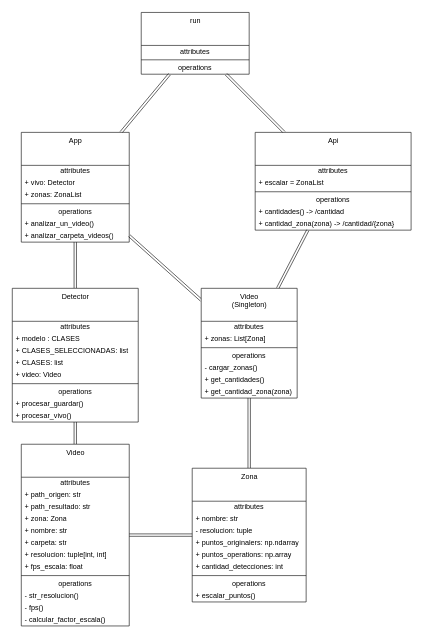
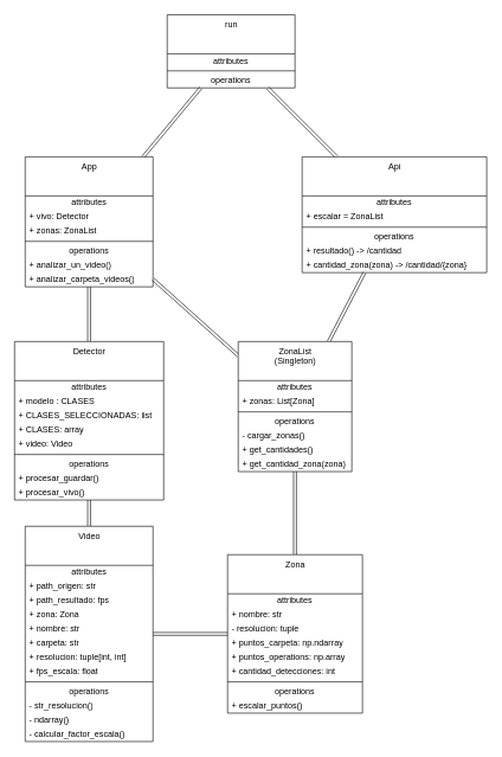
  <mxCell id="0" />
  <mxCell id="1" parent="0" />
  <mxCell id="2" style="edgeStyle=none;html=1;shape=link;" parent="1" source="3" target="42" edge="1"><mxGeometry relative="1" as="geometry" /></mxCell>
  <mxCell id="3" value="App&lt;br&gt;" style="swimlane;fontStyle=0;align=center;verticalAlign=top;childLayout=stackLayout;horizontal=1;startSize=55;horizontalStack=0;resizeParent=1;resizeParentMax=0;resizeLast=0;collapsible=0;marginBottom=0;html=1;" parent="1" vertex="1"><mxGeometry x="35" y="220" width="180" height="183" as="geometry" /></mxCell>
  <mxCell id="4" value="attributes" style="text;html=1;strokeColor=none;fillColor=none;align=center;verticalAlign=middle;spacingLeft=4;spacingRight=4;overflow=hidden;rotatable=0;points=[[0,0.5],[1,0.5]];portConstraint=eastwest;" parent="3" vertex="1"><mxGeometry y="55" width="180" height="20" as="geometry" /></mxCell>
  <mxCell id="5" value="+ vivo: Detector" style="text;html=1;strokeColor=none;fillColor=none;align=left;verticalAlign=middle;spacingLeft=4;spacingRight=4;overflow=hidden;rotatable=0;points=[[0,0.5],[1,0.5]];portConstraint=eastwest;" parent="3" vertex="1"><mxGeometry y="75" width="180" height="20" as="geometry" /></mxCell>
  <mxCell id="6" value="+ zonas: ZonaList" style="text;html=1;strokeColor=none;fillColor=none;align=left;verticalAlign=middle;spacingLeft=4;spacingRight=4;overflow=hidden;rotatable=0;points=[[0,0.5],[1,0.5]];portConstraint=eastwest;" parent="3" vertex="1"><mxGeometry y="95" width="180" height="20" as="geometry" /></mxCell>
  <mxCell id="7" value="" style="line;strokeWidth=1;fillColor=none;align=left;verticalAlign=middle;spacingTop=-1;spacingLeft=3;spacingRight=3;rotatable=0;labelPosition=right;points=[];portConstraint=eastwest;" parent="3" vertex="1"><mxGeometry y="115" width="180" height="8" as="geometry" /></mxCell>
  <mxCell id="8" value="operations" style="text;html=1;strokeColor=none;fillColor=none;align=center;verticalAlign=middle;spacingLeft=4;spacingRight=4;overflow=hidden;rotatable=0;points=[[0,0.5],[1,0.5]];portConstraint=eastwest;" parent="3" vertex="1"><mxGeometry y="123" width="180" height="20" as="geometry" /></mxCell>
  <mxCell id="9" value="+ analizar_un_video()" style="text;html=1;strokeColor=none;fillColor=none;align=left;verticalAlign=middle;spacingLeft=4;spacingRight=4;overflow=hidden;rotatable=0;points=[[0,0.5],[1,0.5]];portConstraint=eastwest;" parent="3" vertex="1"><mxGeometry y="143" width="180" height="20" as="geometry" /></mxCell>
  <mxCell id="10" value="+ analizar_carpeta_videos()" style="text;html=1;strokeColor=none;fillColor=none;align=left;verticalAlign=middle;spacingLeft=4;spacingRight=4;overflow=hidden;rotatable=0;points=[[0,0.5],[1,0.5]];portConstraint=eastwest;" parent="3" vertex="1"><mxGeometry y="163" width="180" height="20" as="geometry" /></mxCell>
  <mxCell id="11" style="edgeStyle=none;shape=link;html=1;" parent="1" source="12" target="3" edge="1"><mxGeometry relative="1" as="geometry" /></mxCell>
  <mxCell id="12" value="Detector&lt;br&gt;" style="swimlane;fontStyle=0;align=center;verticalAlign=top;childLayout=stackLayout;horizontal=1;startSize=55;horizontalStack=0;resizeParent=1;resizeParentMax=0;resizeLast=0;collapsible=0;marginBottom=0;html=1;" parent="1" vertex="1"><mxGeometry x="20" y="480" width="210" height="223" as="geometry" /></mxCell>
  <mxCell id="13" value="attributes" style="text;html=1;strokeColor=none;fillColor=none;align=center;verticalAlign=middle;spacingLeft=4;spacingRight=4;overflow=hidden;rotatable=0;points=[[0,0.5],[1,0.5]];portConstraint=eastwest;" parent="12" vertex="1"><mxGeometry y="55" width="210" height="20" as="geometry" /></mxCell>
  <mxCell id="14" value="+ modelo : CLASES" style="text;html=1;strokeColor=none;fillColor=none;align=left;verticalAlign=middle;spacingLeft=4;spacingRight=4;overflow=hidden;rotatable=0;points=[[0,0.5],[1,0.5]];portConstraint=eastwest;" parent="12" vertex="1"><mxGeometry y="75" width="210" height="20" as="geometry" /></mxCell>
  <mxCell id="15" value="+ CLASES_SELECCIONADAS: list" style="text;html=1;strokeColor=none;fillColor=none;align=left;verticalAlign=middle;spacingLeft=4;spacingRight=4;overflow=hidden;rotatable=0;points=[[0,0.5],[1,0.5]];portConstraint=eastwest;" parent="12" vertex="1"><mxGeometry y="95" width="210" height="20" as="geometry" /></mxCell>
- <mxCell id="16" value="+ CLASES: list" style="text;html=1;strokeColor=none;fillColor=none;align=left;verticalAlign=middle;spacingLeft=4;spacingRight=4;overflow=hidden;rotatable=0;points=[[0,0.5],[1,0.5]];portConstraint=eastwest;" parent="12" vertex="1"><mxGeometry y="115" width="210" height="20" as="geometry" /></mxCell>
+ <mxCell id="16" value="+ CLASES: array" style="text;html=1;strokeColor=none;fillColor=none;align=left;verticalAlign=middle;spacingLeft=4;spacingRight=4;overflow=hidden;rotatable=0;points=[[0,0.5],[1,0.5]];portConstraint=eastwest;" parent="12" vertex="1"><mxGeometry y="115" width="210" height="20" as="geometry" /></mxCell>
  <mxCell id="17" value="+ video: Video" style="text;html=1;strokeColor=none;fillColor=none;align=left;verticalAlign=middle;spacingLeft=4;spacingRight=4;overflow=hidden;rotatable=0;points=[[0,0.5],[1,0.5]];portConstraint=eastwest;" parent="12" vertex="1"><mxGeometry y="135" width="210" height="20" as="geometry" /></mxCell>
  <mxCell id="18" value="" style="line;strokeWidth=1;fillColor=none;align=left;verticalAlign=middle;spacingTop=-1;spacingLeft=3;spacingRight=3;rotatable=0;labelPosition=right;points=[];portConstraint=eastwest;" parent="12" vertex="1"><mxGeometry y="155" width="210" height="8" as="geometry" /></mxCell>
  <mxCell id="19" value="operations" style="text;html=1;strokeColor=none;fillColor=none;align=center;verticalAlign=middle;spacingLeft=4;spacingRight=4;overflow=hidden;rotatable=0;points=[[0,0.5],[1,0.5]];portConstraint=eastwest;" parent="12" vertex="1"><mxGeometry y="163" width="210" height="20" as="geometry" /></mxCell>
  <mxCell id="20" value="+ procesar_guardar()" style="text;html=1;strokeColor=none;fillColor=none;align=left;verticalAlign=middle;spacingLeft=4;spacingRight=4;overflow=hidden;rotatable=0;points=[[0,0.5],[1,0.5]];portConstraint=eastwest;" parent="12" vertex="1"><mxGeometry y="183" width="210" height="20" as="geometry" /></mxCell>
  <mxCell id="21" value="+ procesar_vivo()" style="text;html=1;strokeColor=none;fillColor=none;align=left;verticalAlign=middle;spacingLeft=4;spacingRight=4;overflow=hidden;rotatable=0;points=[[0,0.5],[1,0.5]];portConstraint=eastwest;" parent="12" vertex="1"><mxGeometry y="203" width="210" height="20" as="geometry" /></mxCell>
  <mxCell id="22" style="edgeStyle=none;html=1;shape=link;" parent="1" source="23" target="42" edge="1"><mxGeometry relative="1" as="geometry" /></mxCell>
  <mxCell id="23" value="Api&lt;br&gt;" style="swimlane;fontStyle=0;align=center;verticalAlign=top;childLayout=stackLayout;horizontal=1;startSize=55;horizontalStack=0;resizeParent=1;resizeParentMax=0;resizeLast=0;collapsible=0;marginBottom=0;html=1;" parent="1" vertex="1"><mxGeometry x="425" y="220" width="260" height="163" as="geometry" /></mxCell>
  <mxCell id="24" value="attributes" style="text;html=1;strokeColor=none;fillColor=none;align=center;verticalAlign=middle;spacingLeft=4;spacingRight=4;overflow=hidden;rotatable=0;points=[[0,0.5],[1,0.5]];portConstraint=eastwest;" parent="23" vertex="1"><mxGeometry y="55" width="260" height="20" as="geometry" /></mxCell>
  <mxCell id="25" value="+ escalar = ZonaList" style="text;html=1;strokeColor=none;fillColor=none;align=left;verticalAlign=middle;spacingLeft=4;spacingRight=4;overflow=hidden;rotatable=0;points=[[0,0.5],[1,0.5]];portConstraint=eastwest;" vertex="1" parent="23"><mxGeometry y="75" width="260" height="20" as="geometry" /></mxCell>
  <mxCell id="26" value="" style="line;strokeWidth=1;fillColor=none;align=left;verticalAlign=middle;spacingTop=-1;spacingLeft=3;spacingRight=3;rotatable=0;labelPosition=right;points=[];portConstraint=eastwest;" parent="23" vertex="1"><mxGeometry y="95" width="260" height="8" as="geometry" /></mxCell>
  <mxCell id="27" value="operations" style="text;html=1;strokeColor=none;fillColor=none;align=center;verticalAlign=middle;spacingLeft=4;spacingRight=4;overflow=hidden;rotatable=0;points=[[0,0.5],[1,0.5]];portConstraint=eastwest;" parent="23" vertex="1"><mxGeometry y="103" width="260" height="20" as="geometry" /></mxCell>
- <mxCell id="28" value="+ cantidades() -&amp;gt; /cantidad" style="text;html=1;strokeColor=none;fillColor=none;align=left;verticalAlign=middle;spacingLeft=4;spacingRight=4;overflow=hidden;rotatable=0;points=[[0,0.5],[1,0.5]];portConstraint=eastwest;" parent="23" vertex="1"><mxGeometry y="123" width="260" height="20" as="geometry" /></mxCell>
+ <mxCell id="28" value="+ resultado() -&amp;gt; /cantidad" style="text;html=1;strokeColor=none;fillColor=none;align=left;verticalAlign=middle;spacingLeft=4;spacingRight=4;overflow=hidden;rotatable=0;points=[[0,0.5],[1,0.5]];portConstraint=eastwest;" parent="23" vertex="1"><mxGeometry y="123" width="260" height="20" as="geometry" /></mxCell>
  <mxCell id="29" value="+ cantidad_zona(zona) -&amp;gt; /cantidad/{zona}" style="text;html=1;strokeColor=none;fillColor=none;align=left;verticalAlign=middle;spacingLeft=4;spacingRight=4;overflow=hidden;rotatable=0;points=[[0,0.5],[1,0.5]];portConstraint=eastwest;" parent="23" vertex="1"><mxGeometry y="143" width="260" height="20" as="geometry" /></mxCell>
  <mxCell id="30" style="edgeStyle=none;shape=link;html=1;" parent="1" source="32" target="48" edge="1"><mxGeometry relative="1" as="geometry" /></mxCell>
  <mxCell id="31" style="edgeStyle=none;shape=link;html=1;" parent="1" source="32" target="57" edge="1"><mxGeometry relative="1" as="geometry" /></mxCell>
  <mxCell id="32" value="Zona" style="swimlane;fontStyle=0;align=center;verticalAlign=top;childLayout=stackLayout;horizontal=1;startSize=55;horizontalStack=0;resizeParent=1;resizeParentMax=0;resizeLast=0;collapsible=0;marginBottom=0;html=1;" parent="1" vertex="1"><mxGeometry x="320" y="780" width="190" height="223" as="geometry" /></mxCell>
  <mxCell id="33" value="attributes" style="text;html=1;strokeColor=none;fillColor=none;align=center;verticalAlign=middle;spacingLeft=4;spacingRight=4;overflow=hidden;rotatable=0;points=[[0,0.5],[1,0.5]];portConstraint=eastwest;" parent="32" vertex="1"><mxGeometry y="55" width="190" height="20" as="geometry" /></mxCell>
  <mxCell id="34" value="+ nombre: str" style="text;html=1;strokeColor=none;fillColor=none;align=left;verticalAlign=middle;spacingLeft=4;spacingRight=4;overflow=hidden;rotatable=0;points=[[0,0.5],[1,0.5]];portConstraint=eastwest;" parent="32" vertex="1"><mxGeometry y="75" width="190" height="20" as="geometry" /></mxCell>
  <mxCell id="35" value="- resolucion: tuple" style="text;html=1;strokeColor=none;fillColor=none;align=left;verticalAlign=middle;spacingLeft=4;spacingRight=4;overflow=hidden;rotatable=0;points=[[0,0.5],[1,0.5]];portConstraint=eastwest;" parent="32" vertex="1"><mxGeometry y="95" width="190" height="20" as="geometry" /></mxCell>
- <mxCell id="36" value="+ puntos_originalers:&amp;nbsp;np.ndarray" style="text;html=1;strokeColor=none;fillColor=none;align=left;verticalAlign=middle;spacingLeft=4;spacingRight=4;overflow=hidden;rotatable=0;points=[[0,0.5],[1,0.5]];portConstraint=eastwest;" parent="32" vertex="1"><mxGeometry y="115" width="190" height="20" as="geometry" /></mxCell>
+ <mxCell id="36" value="+ puntos_carpeta:&amp;nbsp;np.ndarray" style="text;html=1;strokeColor=none;fillColor=none;align=left;verticalAlign=middle;spacingLeft=4;spacingRight=4;overflow=hidden;rotatable=0;points=[[0,0.5],[1,0.5]];portConstraint=eastwest;" parent="32" vertex="1"><mxGeometry y="115" width="190" height="20" as="geometry" /></mxCell>
  <mxCell id="37" value="+ puntos_operations: np.array" style="text;html=1;strokeColor=none;fillColor=none;align=left;verticalAlign=middle;spacingLeft=4;spacingRight=4;overflow=hidden;rotatable=0;points=[[0,0.5],[1,0.5]];portConstraint=eastwest;" parent="32" vertex="1"><mxGeometry y="135" width="190" height="20" as="geometry" /></mxCell>
  <mxCell id="38" value="+ cantidad_detecciones: int" style="text;html=1;strokeColor=none;fillColor=none;align=left;verticalAlign=middle;spacingLeft=4;spacingRight=4;overflow=hidden;rotatable=0;points=[[0,0.5],[1,0.5]];portConstraint=eastwest;" parent="32" vertex="1"><mxGeometry y="155" width="190" height="20" as="geometry" /></mxCell>
  <mxCell id="39" value="" style="line;strokeWidth=1;fillColor=none;align=left;verticalAlign=middle;spacingTop=-1;spacingLeft=3;spacingRight=3;rotatable=0;labelPosition=right;points=[];portConstraint=eastwest;" parent="32" vertex="1"><mxGeometry y="175" width="190" height="8" as="geometry" /></mxCell>
  <mxCell id="40" value="operations" style="text;html=1;strokeColor=none;fillColor=none;align=center;verticalAlign=middle;spacingLeft=4;spacingRight=4;overflow=hidden;rotatable=0;points=[[0,0.5],[1,0.5]];portConstraint=eastwest;" parent="32" vertex="1"><mxGeometry y="183" width="190" height="20" as="geometry" /></mxCell>
  <mxCell id="41" value="+ escalar_puntos()" style="text;html=1;strokeColor=none;fillColor=none;align=left;verticalAlign=middle;spacingLeft=4;spacingRight=4;overflow=hidden;rotatable=0;points=[[0,0.5],[1,0.5]];portConstraint=eastwest;" parent="32" vertex="1"><mxGeometry y="203" width="190" height="20" as="geometry" /></mxCell>
  <mxCell id="42" value="run" style="swimlane;fontStyle=0;align=center;verticalAlign=top;childLayout=stackLayout;horizontal=1;startSize=55;horizontalStack=0;resizeParent=1;resizeParentMax=0;resizeLast=0;collapsible=0;marginBottom=0;html=1;" parent="1" vertex="1"><mxGeometry x="235" y="20" width="180" height="103" as="geometry" /></mxCell>
  <mxCell id="43" value="attributes" style="text;html=1;strokeColor=none;fillColor=none;align=center;verticalAlign=middle;spacingLeft=4;spacingRight=4;overflow=hidden;rotatable=0;points=[[0,0.5],[1,0.5]];portConstraint=eastwest;" parent="42" vertex="1"><mxGeometry y="55" width="180" height="20" as="geometry" /></mxCell>
  <mxCell id="44" value="" style="line;strokeWidth=1;fillColor=none;align=left;verticalAlign=middle;spacingTop=-1;spacingLeft=3;spacingRight=3;rotatable=0;labelPosition=right;points=[];portConstraint=eastwest;" parent="42" vertex="1"><mxGeometry y="75" width="180" height="8" as="geometry" /></mxCell>
  <mxCell id="45" value="operations" style="text;html=1;strokeColor=none;fillColor=none;align=center;verticalAlign=middle;spacingLeft=4;spacingRight=4;overflow=hidden;rotatable=0;points=[[0,0.5],[1,0.5]];portConstraint=eastwest;" parent="42" vertex="1"><mxGeometry y="83" width="180" height="20" as="geometry" /></mxCell>
  <mxCell id="46" style="edgeStyle=none;shape=link;html=1;" parent="1" source="48" target="3" edge="1"><mxGeometry relative="1" as="geometry" /></mxCell>
  <mxCell id="47" style="edgeStyle=none;shape=link;html=1;" parent="1" source="48" target="23" edge="1"><mxGeometry relative="1" as="geometry" /></mxCell>
- <mxCell id="48" value="Video&lt;br&gt;(Singleton)" style="swimlane;fontStyle=0;align=center;verticalAlign=top;childLayout=stackLayout;horizontal=1;startSize=55;horizontalStack=0;resizeParent=1;resizeParentMax=0;resizeLast=0;collapsible=0;marginBottom=0;html=1;" parent="1" vertex="1"><mxGeometry x="335" y="480" width="160" height="183" as="geometry" /></mxCell>
+ <mxCell id="48" value="ZonaList&lt;br&gt;(Singleton)" style="swimlane;fontStyle=0;align=center;verticalAlign=top;childLayout=stackLayout;horizontal=1;startSize=55;horizontalStack=0;resizeParent=1;resizeParentMax=0;resizeLast=0;collapsible=0;marginBottom=0;html=1;" parent="1" vertex="1"><mxGeometry x="335" y="480" width="160" height="183" as="geometry" /></mxCell>
  <mxCell id="49" value="attributes" style="text;html=1;strokeColor=none;fillColor=none;align=center;verticalAlign=middle;spacingLeft=4;spacingRight=4;overflow=hidden;rotatable=0;points=[[0,0.5],[1,0.5]];portConstraint=eastwest;" parent="48" vertex="1"><mxGeometry y="55" width="160" height="20" as="geometry" /></mxCell>
  <mxCell id="50" value="+ zonas: List[Zona]" style="text;html=1;strokeColor=none;fillColor=none;align=left;verticalAlign=middle;spacingLeft=4;spacingRight=4;overflow=hidden;rotatable=0;points=[[0,0.5],[1,0.5]];portConstraint=eastwest;" parent="48" vertex="1"><mxGeometry y="75" width="160" height="20" as="geometry" /></mxCell>
  <mxCell id="51" value="" style="line;strokeWidth=1;fillColor=none;align=left;verticalAlign=middle;spacingTop=-1;spacingLeft=3;spacingRight=3;rotatable=0;labelPosition=right;points=[];portConstraint=eastwest;" parent="48" vertex="1"><mxGeometry y="95" width="160" height="8" as="geometry" /></mxCell>
  <mxCell id="52" value="operations" style="text;html=1;strokeColor=none;fillColor=none;align=center;verticalAlign=middle;spacingLeft=4;spacingRight=4;overflow=hidden;rotatable=0;points=[[0,0.5],[1,0.5]];portConstraint=eastwest;" parent="48" vertex="1"><mxGeometry y="103" width="160" height="20" as="geometry" /></mxCell>
  <mxCell id="53" value="- cargar_zonas()&lt;br&gt;" style="text;html=1;strokeColor=none;fillColor=none;align=left;verticalAlign=middle;spacingLeft=4;spacingRight=4;overflow=hidden;rotatable=0;points=[[0,0.5],[1,0.5]];portConstraint=eastwest;" parent="48" vertex="1"><mxGeometry y="123" width="160" height="20" as="geometry" /></mxCell>
  <mxCell id="54" value="+ get_cantidades()" style="text;html=1;strokeColor=none;fillColor=none;align=left;verticalAlign=middle;spacingLeft=4;spacingRight=4;overflow=hidden;rotatable=0;points=[[0,0.5],[1,0.5]];portConstraint=eastwest;" parent="48" vertex="1"><mxGeometry y="143" width="160" height="20" as="geometry" /></mxCell>
  <mxCell id="55" value="+ get_cantidad_zona(zona)" style="text;html=1;strokeColor=none;fillColor=none;align=left;verticalAlign=middle;spacingLeft=4;spacingRight=4;overflow=hidden;rotatable=0;points=[[0,0.5],[1,0.5]];portConstraint=eastwest;" parent="48" vertex="1"><mxGeometry y="163" width="160" height="20" as="geometry" /></mxCell>
  <mxCell id="56" style="edgeStyle=none;shape=link;html=1;" parent="1" source="57" target="12" edge="1"><mxGeometry relative="1" as="geometry" /></mxCell>
  <mxCell id="57" value="Video" style="swimlane;fontStyle=0;align=center;verticalAlign=top;childLayout=stackLayout;horizontal=1;startSize=55;horizontalStack=0;resizeParent=1;resizeParentMax=0;resizeLast=0;collapsible=0;marginBottom=0;html=1;" parent="1" vertex="1"><mxGeometry x="35" y="740" width="180" height="303" as="geometry" /></mxCell>
  <mxCell id="58" value="attributes" style="text;html=1;strokeColor=none;fillColor=none;align=center;verticalAlign=middle;spacingLeft=4;spacingRight=4;overflow=hidden;rotatable=0;points=[[0,0.5],[1,0.5]];portConstraint=eastwest;" parent="57" vertex="1"><mxGeometry y="55" width="180" height="20" as="geometry" /></mxCell>
  <mxCell id="59" value="+ path_origen: str" style="text;html=1;strokeColor=none;fillColor=none;align=left;verticalAlign=middle;spacingLeft=4;spacingRight=4;overflow=hidden;rotatable=0;points=[[0,0.5],[1,0.5]];portConstraint=eastwest;" parent="57" vertex="1"><mxGeometry y="75" width="180" height="20" as="geometry" /></mxCell>
- <mxCell id="60" value="+ path_resultado: str" style="text;html=1;strokeColor=none;fillColor=none;align=left;verticalAlign=middle;spacingLeft=4;spacingRight=4;overflow=hidden;rotatable=0;points=[[0,0.5],[1,0.5]];portConstraint=eastwest;" parent="57" vertex="1"><mxGeometry y="95" width="180" height="20" as="geometry" /></mxCell>
+ <mxCell id="60" value="+ path_resultado: fps" style="text;html=1;strokeColor=none;fillColor=none;align=left;verticalAlign=middle;spacingLeft=4;spacingRight=4;overflow=hidden;rotatable=0;points=[[0,0.5],[1,0.5]];portConstraint=eastwest;" parent="57" vertex="1"><mxGeometry y="95" width="180" height="20" as="geometry" /></mxCell>
  <mxCell id="61" value="+ zona: Zona" style="text;html=1;strokeColor=none;fillColor=none;align=left;verticalAlign=middle;spacingLeft=4;spacingRight=4;overflow=hidden;rotatable=0;points=[[0,0.5],[1,0.5]];portConstraint=eastwest;" parent="57" vertex="1"><mxGeometry y="115" width="180" height="20" as="geometry" /></mxCell>
  <mxCell id="62" value="+ nombre: str" style="text;html=1;strokeColor=none;fillColor=none;align=left;verticalAlign=middle;spacingLeft=4;spacingRight=4;overflow=hidden;rotatable=0;points=[[0,0.5],[1,0.5]];portConstraint=eastwest;" parent="57" vertex="1"><mxGeometry y="135" width="180" height="20" as="geometry" /></mxCell>
  <mxCell id="63" value="+ carpeta: str" style="text;html=1;strokeColor=none;fillColor=none;align=left;verticalAlign=middle;spacingLeft=4;spacingRight=4;overflow=hidden;rotatable=0;points=[[0,0.5],[1,0.5]];portConstraint=eastwest;" parent="57" vertex="1"><mxGeometry y="155" width="180" height="20" as="geometry" /></mxCell>
  <mxCell id="64" value="+ resolucion: tuple[int, int]" style="text;html=1;strokeColor=none;fillColor=none;align=left;verticalAlign=middle;spacingLeft=4;spacingRight=4;overflow=hidden;rotatable=0;points=[[0,0.5],[1,0.5]];portConstraint=eastwest;" parent="57" vertex="1"><mxGeometry y="175" width="180" height="20" as="geometry" /></mxCell>
  <mxCell id="65" value="+ fps_escala: float" style="text;html=1;strokeColor=none;fillColor=none;align=left;verticalAlign=middle;spacingLeft=4;spacingRight=4;overflow=hidden;rotatable=0;points=[[0,0.5],[1,0.5]];portConstraint=eastwest;" parent="57" vertex="1"><mxGeometry y="195" width="180" height="20" as="geometry" /></mxCell>
  <mxCell id="66" value="" style="line;strokeWidth=1;fillColor=none;align=left;verticalAlign=middle;spacingTop=-1;spacingLeft=3;spacingRight=3;rotatable=0;labelPosition=right;points=[];portConstraint=eastwest;" parent="57" vertex="1"><mxGeometry y="215" width="180" height="8" as="geometry" /></mxCell>
  <mxCell id="67" value="operations" style="text;html=1;strokeColor=none;fillColor=none;align=center;verticalAlign=middle;spacingLeft=4;spacingRight=4;overflow=hidden;rotatable=0;points=[[0,0.5],[1,0.5]];portConstraint=eastwest;" parent="57" vertex="1"><mxGeometry y="223" width="180" height="20" as="geometry" /></mxCell>
  <mxCell id="68" value="- str_resolucion()" style="text;html=1;strokeColor=none;fillColor=none;align=left;verticalAlign=middle;spacingLeft=4;spacingRight=4;overflow=hidden;rotatable=0;points=[[0,0.5],[1,0.5]];portConstraint=eastwest;" parent="57" vertex="1"><mxGeometry y="243" width="180" height="20" as="geometry" /></mxCell>
- <mxCell id="69" value="- fps()" style="text;html=1;strokeColor=none;fillColor=none;align=left;verticalAlign=middle;spacingLeft=4;spacingRight=4;overflow=hidden;rotatable=0;points=[[0,0.5],[1,0.5]];portConstraint=eastwest;" parent="57" vertex="1"><mxGeometry y="263" width="180" height="20" as="geometry" /></mxCell>
+ <mxCell id="69" value="- ndarray()" style="text;html=1;strokeColor=none;fillColor=none;align=left;verticalAlign=middle;spacingLeft=4;spacingRight=4;overflow=hidden;rotatable=0;points=[[0,0.5],[1,0.5]];portConstraint=eastwest;" parent="57" vertex="1"><mxGeometry y="263" width="180" height="20" as="geometry" /></mxCell>
  <mxCell id="70" value="- calcular_factor_escala()" style="text;html=1;strokeColor=none;fillColor=none;align=left;verticalAlign=middle;spacingLeft=4;spacingRight=4;overflow=hidden;rotatable=0;points=[[0,0.5],[1,0.5]];portConstraint=eastwest;" parent="57" vertex="1"><mxGeometry y="283" width="180" height="20" as="geometry" /></mxCell>
